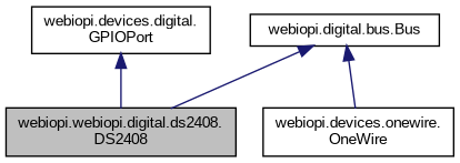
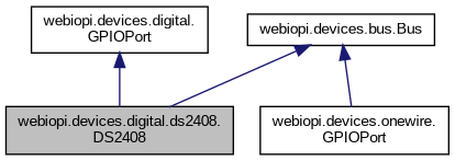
  digraph {
    fontname="Liberation Sans"
    node [color=black fillcolor=white fontname="Liberation Sans" fontsize=10 shape=record style=filled]
    edge [color=midnightblue dir=back fontname="Liberation Sans" fontsize=10 labelfontname=Helvetica labelfontsize=10 style=solid]
-   n1 [fillcolor=grey75 fontcolor=black height=0.2 label="webiopi.webiopi.digital.ds2408.\lDS2408" width=0.4]
-   n2 [height=0.2 label="webiopi.devices.onewire.\lOneWire" width=0.4]
-   n3 [height=0.2 label="webiopi.digital.bus.Bus" width=0.4]
+   n1 [fillcolor=grey75 fontcolor=black height=0.2 label="webiopi.devices.digital.ds2408.\lDS2408" width=0.4]
+   n2 [height=0.2 label="webiopi.devices.onewire.\lGPIOPort" width=0.4]
+   n3 [height=0.2 label="webiopi.devices.bus.Bus" width=0.4]
    n4 [height=0.2 label="webiopi.devices.digital.\lGPIOPort" width=0.4]
    n3 -> n1
    n3 -> n2
    n4 -> n1
  }
